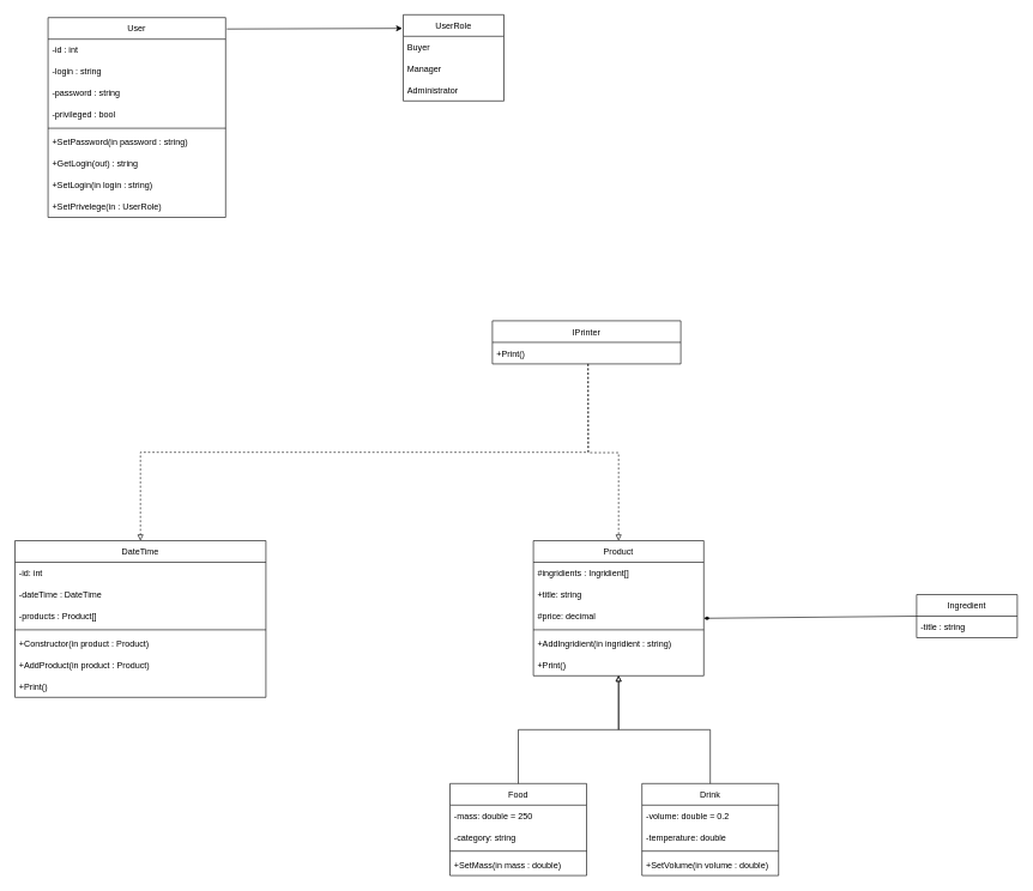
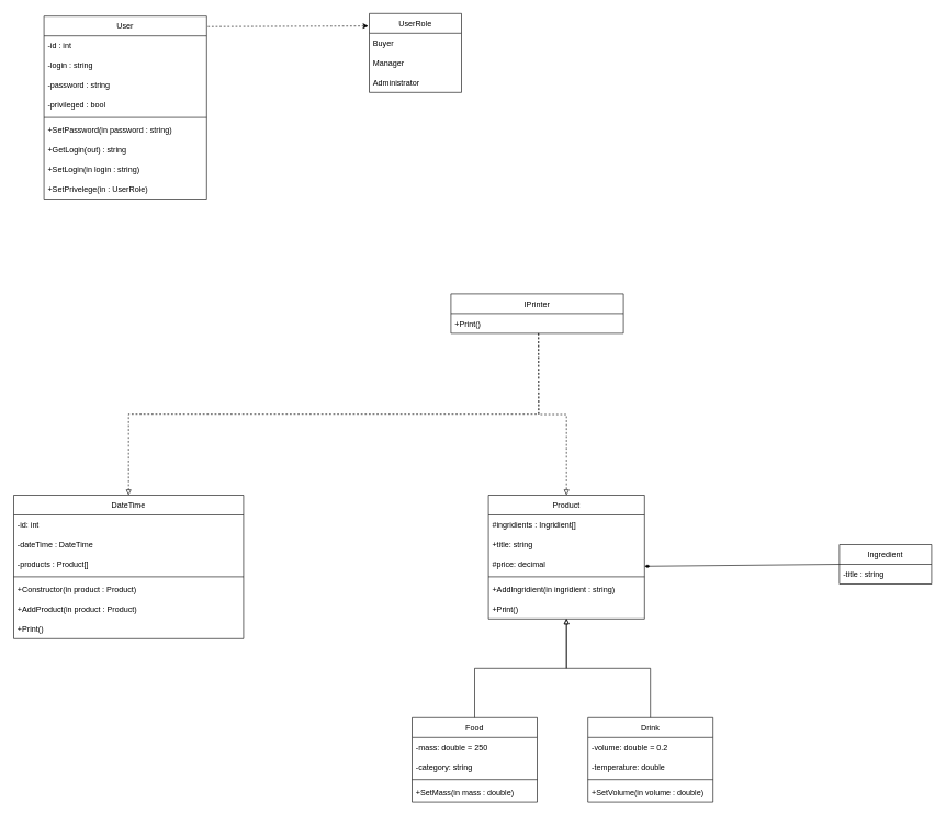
  <mxCell id="0" />
  <mxCell id="1" parent="0" />
  <mxCell id="2" value="Product" style="swimlane;fontStyle=0;childLayout=stackLayout;horizontal=1;startSize=30;horizontalStack=0;resizeParent=1;resizeParentMax=0;resizeLast=0;collapsible=1;marginBottom=0;" vertex="1" parent="1"><mxGeometry x="741" y="752" width="237" height="188" as="geometry" /></mxCell>
  <mxCell id="3" value="#ingridients : Ingridient[]" style="text;strokeColor=none;fillColor=none;align=left;verticalAlign=middle;spacingLeft=4;spacingRight=4;overflow=hidden;points=[[0,0.5],[1,0.5]];portConstraint=eastwest;rotatable=0;" vertex="1" parent="2"><mxGeometry y="30" width="237" height="30" as="geometry" /></mxCell>
  <mxCell id="4" value="+title: string" style="text;strokeColor=none;fillColor=none;align=left;verticalAlign=middle;spacingLeft=4;spacingRight=4;overflow=hidden;points=[[0,0.5],[1,0.5]];portConstraint=eastwest;rotatable=0;" vertex="1" parent="2"><mxGeometry y="60" width="237" height="30" as="geometry" /></mxCell>
  <mxCell id="5" value="#price: decimal" style="text;strokeColor=none;fillColor=none;align=left;verticalAlign=middle;spacingLeft=4;spacingRight=4;overflow=hidden;points=[[0,0.5],[1,0.5]];portConstraint=eastwest;rotatable=0;" vertex="1" parent="2"><mxGeometry y="90" width="237" height="30" as="geometry" /></mxCell>
  <mxCell id="6" value="" style="line;strokeWidth=1;fillColor=none;align=left;verticalAlign=middle;spacingTop=-1;spacingLeft=3;spacingRight=3;rotatable=0;labelPosition=right;points=[];portConstraint=eastwest;rounded=0;" vertex="1" parent="2"><mxGeometry y="120" width="237" height="8" as="geometry" /></mxCell>
  <mxCell id="7" value="+AddIngridient(in ingridient : string)" style="text;strokeColor=none;fillColor=none;align=left;verticalAlign=middle;spacingLeft=4;spacingRight=4;overflow=hidden;points=[[0,0.5],[1,0.5]];portConstraint=eastwest;rotatable=0;" vertex="1" parent="2"><mxGeometry y="128" width="237" height="30" as="geometry" /></mxCell>
  <mxCell id="8" value="+Print()" style="text;strokeColor=none;fillColor=none;align=left;verticalAlign=middle;spacingLeft=4;spacingRight=4;overflow=hidden;points=[[0,0.5],[1,0.5]];portConstraint=eastwest;rotatable=0;" vertex="1" parent="2"><mxGeometry y="158" width="237" height="30" as="geometry" /></mxCell>
  <mxCell id="9" value="Food" style="swimlane;fontStyle=0;childLayout=stackLayout;horizontal=1;startSize=30;horizontalStack=0;resizeParent=1;resizeParentMax=0;resizeLast=0;collapsible=1;marginBottom=0;" vertex="1" parent="1"><mxGeometry x="625" y="1090" width="190" height="128" as="geometry" /></mxCell>
  <mxCell id="10" value="-mass: double = 250" style="text;strokeColor=none;fillColor=none;align=left;verticalAlign=middle;spacingLeft=4;spacingRight=4;overflow=hidden;points=[[0,0.5],[1,0.5]];portConstraint=eastwest;rotatable=0;" vertex="1" parent="9"><mxGeometry y="30" width="190" height="30" as="geometry" /></mxCell>
  <mxCell id="11" value="-category: string" style="text;strokeColor=none;fillColor=none;align=left;verticalAlign=middle;spacingLeft=4;spacingRight=4;overflow=hidden;points=[[0,0.5],[1,0.5]];portConstraint=eastwest;rotatable=0;rounded=0;" vertex="1" parent="9"><mxGeometry y="60" width="190" height="30" as="geometry" /></mxCell>
  <mxCell id="12" value="" style="line;strokeWidth=1;fillColor=none;align=left;verticalAlign=middle;spacingTop=-1;spacingLeft=3;spacingRight=3;rotatable=0;labelPosition=right;points=[];portConstraint=eastwest;rounded=0;" vertex="1" parent="9"><mxGeometry y="90" width="190" height="8" as="geometry" /></mxCell>
  <mxCell id="13" value="+SetMass(in mass : double) " style="text;strokeColor=none;fillColor=none;align=left;verticalAlign=middle;spacingLeft=4;spacingRight=4;overflow=hidden;points=[[0,0.5],[1,0.5]];portConstraint=eastwest;rotatable=0;" vertex="1" parent="9"><mxGeometry y="98" width="190" height="30" as="geometry" /></mxCell>
  <mxCell id="14" value="Drink" style="swimlane;fontStyle=0;childLayout=stackLayout;horizontal=1;startSize=30;horizontalStack=0;resizeParent=1;resizeParentMax=0;resizeLast=0;collapsible=1;marginBottom=0;" vertex="1" parent="1"><mxGeometry x="892" y="1090" width="190" height="128" as="geometry" /></mxCell>
  <mxCell id="15" value="-volume: double = 0.2" style="text;strokeColor=none;fillColor=none;align=left;verticalAlign=middle;spacingLeft=4;spacingRight=4;overflow=hidden;points=[[0,0.5],[1,0.5]];portConstraint=eastwest;rotatable=0;" vertex="1" parent="14"><mxGeometry y="30" width="190" height="30" as="geometry" /></mxCell>
  <mxCell id="16" value="-temperature: double" style="text;strokeColor=none;fillColor=none;align=left;verticalAlign=middle;spacingLeft=4;spacingRight=4;overflow=hidden;points=[[0,0.5],[1,0.5]];portConstraint=eastwest;rotatable=0;" vertex="1" parent="14"><mxGeometry y="60" width="190" height="30" as="geometry" /></mxCell>
  <mxCell id="17" value="" style="line;strokeWidth=1;fillColor=none;align=left;verticalAlign=middle;spacingTop=-1;spacingLeft=3;spacingRight=3;rotatable=0;labelPosition=right;points=[];portConstraint=eastwest;rounded=0;" vertex="1" parent="14"><mxGeometry y="90" width="190" height="8" as="geometry" /></mxCell>
  <mxCell id="18" value="+SetVolume(in volume : double)" style="text;strokeColor=none;fillColor=none;align=left;verticalAlign=middle;spacingLeft=4;spacingRight=4;overflow=hidden;points=[[0,0.5],[1,0.5]];portConstraint=eastwest;rotatable=0;" vertex="1" parent="14"><mxGeometry y="98" width="190" height="30" as="geometry" /></mxCell>
  <mxCell id="19" value="" style="endArrow=block;html=1;rounded=0;endFill=0;exitX=0.5;exitY=0;exitDx=0;exitDy=0;edgeStyle=orthogonalEdgeStyle;entryX=0.5;entryY=0.978;entryDx=0;entryDy=0;entryPerimeter=0;" edge="1" parent="1" source="14" target="8"><mxGeometry width="50" height="50" relative="1" as="geometry"><mxPoint x="775" y="1360" as="sourcePoint" /><mxPoint x="859" y="969" as="targetPoint" /></mxGeometry></mxCell>
  <mxCell id="20" value="" style="endArrow=block;html=1;rounded=0;endFill=0;exitX=0.5;exitY=0;exitDx=0;exitDy=0;edgeStyle=orthogonalEdgeStyle;entryX=0.5;entryY=0.993;entryDx=0;entryDy=0;entryPerimeter=0;" edge="1" parent="1" source="9" target="8"><mxGeometry width="50" height="50" relative="1" as="geometry"><mxPoint x="685" y="1015" as="sourcePoint" /><mxPoint x="859" y="960" as="targetPoint" /></mxGeometry></mxCell>
  <mxCell id="21" value="DateTime" style="swimlane;fontStyle=0;childLayout=stackLayout;horizontal=1;startSize=30;horizontalStack=0;resizeParent=1;resizeParentMax=0;resizeLast=0;collapsible=1;marginBottom=0;rounded=0;strokeColor=default;fillColor=none;" vertex="1" parent="1"><mxGeometry x="20" y="752" width="349" height="218" as="geometry" /></mxCell>
  <mxCell id="22" value="-id: int" style="text;strokeColor=none;fillColor=none;align=left;verticalAlign=middle;spacingLeft=4;spacingRight=4;overflow=hidden;points=[[0,0.5],[1,0.5]];portConstraint=eastwest;rotatable=0;rounded=0;" vertex="1" parent="21"><mxGeometry y="30" width="349" height="30" as="geometry" /></mxCell>
  <mxCell id="23" value="-dateTime : DateTime" style="text;strokeColor=none;fillColor=none;align=left;verticalAlign=middle;spacingLeft=4;spacingRight=4;overflow=hidden;points=[[0,0.5],[1,0.5]];portConstraint=eastwest;rotatable=0;rounded=0;" vertex="1" parent="21"><mxGeometry y="60" width="349" height="30" as="geometry" /></mxCell>
  <mxCell id="24" value="-products : Product[]" style="text;strokeColor=none;fillColor=none;align=left;verticalAlign=middle;spacingLeft=4;spacingRight=4;overflow=hidden;points=[[0,0.5],[1,0.5]];portConstraint=eastwest;rotatable=0;rounded=0;" vertex="1" parent="21"><mxGeometry y="90" width="349" height="30" as="geometry" /></mxCell>
  <mxCell id="25" value="" style="line;strokeWidth=1;fillColor=none;align=left;verticalAlign=middle;spacingTop=-1;spacingLeft=3;spacingRight=3;rotatable=0;labelPosition=right;points=[];portConstraint=eastwest;rounded=0;" vertex="1" parent="21"><mxGeometry y="120" width="349" height="8" as="geometry" /></mxCell>
  <mxCell id="26" value="+Constructor(in product : Product)" style="text;strokeColor=none;fillColor=none;align=left;verticalAlign=middle;spacingLeft=4;spacingRight=4;overflow=hidden;points=[[0,0.5],[1,0.5]];portConstraint=eastwest;rotatable=0;rounded=0;" vertex="1" parent="21"><mxGeometry y="128" width="349" height="30" as="geometry" /></mxCell>
  <mxCell id="27" value="+AddProduct(in product : Product) " style="text;strokeColor=none;fillColor=none;align=left;verticalAlign=middle;spacingLeft=4;spacingRight=4;overflow=hidden;points=[[0,0.5],[1,0.5]];portConstraint=eastwest;rotatable=0;rounded=0;" vertex="1" parent="21"><mxGeometry y="158" width="349" height="30" as="geometry" /></mxCell>
  <mxCell id="28" value="+Print()" style="text;strokeColor=none;fillColor=none;align=left;verticalAlign=middle;spacingLeft=4;spacingRight=4;overflow=hidden;points=[[0,0.5],[1,0.5]];portConstraint=eastwest;rotatable=0;" vertex="1" parent="21"><mxGeometry y="188" width="349" height="30" as="geometry" /></mxCell>
  <mxCell id="29" value="Ingredient" style="swimlane;fontStyle=0;childLayout=stackLayout;horizontal=1;startSize=30;horizontalStack=0;resizeParent=1;resizeParentMax=0;resizeLast=0;collapsible=1;marginBottom=0;rounded=0;strokeColor=default;fillColor=none;" vertex="1" parent="1"><mxGeometry x="1274" y="827" width="140" height="60" as="geometry" /></mxCell>
  <mxCell id="30" value="-title : string" style="text;strokeColor=none;fillColor=none;align=left;verticalAlign=middle;spacingLeft=4;spacingRight=4;overflow=hidden;points=[[0,0.5],[1,0.5]];portConstraint=eastwest;rotatable=0;rounded=0;" vertex="1" parent="29"><mxGeometry y="30" width="140" height="30" as="geometry" /></mxCell>
  <mxCell id="31" value="" style="endArrow=none;html=1;rounded=0;endFill=0;entryX=0;entryY=0.5;entryDx=0;entryDy=0;exitX=1;exitY=0.6;exitDx=0;exitDy=0;exitPerimeter=0;startArrow=diamondThin;startFill=1;" edge="1" parent="1" source="5" target="29"><mxGeometry width="50" height="50" relative="1" as="geometry"><mxPoint x="1028" y="943" as="sourcePoint" /><mxPoint x="1352" y="784" as="targetPoint" /></mxGeometry></mxCell>
  <mxCell id="32" value="IPrinter" style="swimlane;fontStyle=0;childLayout=stackLayout;horizontal=1;startSize=30;horizontalStack=0;resizeParent=1;resizeParentMax=0;resizeLast=0;collapsible=1;marginBottom=0;rounded=0;strokeColor=default;fillColor=none;" vertex="1" parent="1"><mxGeometry x="684" y="446" width="262" height="60" as="geometry" /></mxCell>
  <mxCell id="33" value="+Print()" style="text;strokeColor=none;fillColor=none;align=left;verticalAlign=middle;spacingLeft=4;spacingRight=4;overflow=hidden;points=[[0,0.5],[1,0.5]];portConstraint=eastwest;rotatable=0;rounded=0;" vertex="1" parent="32"><mxGeometry y="30" width="262" height="30" as="geometry" /></mxCell>
  <mxCell id="34" value="" style="endArrow=block;html=1;rounded=0;endFill=0;exitX=0.508;exitY=1;exitDx=0;exitDy=0;entryX=0.5;entryY=0;entryDx=0;entryDy=0;dashed=1;exitPerimeter=0;edgeStyle=orthogonalEdgeStyle;" edge="1" parent="1" source="33" target="21"><mxGeometry width="50" height="50" relative="1" as="geometry"><mxPoint x="404" y="688.88" as="sourcePoint" /><mxPoint x="543.026" y="531" as="targetPoint" /></mxGeometry></mxCell>
  <mxCell id="35" value="" style="endArrow=block;html=1;rounded=0;endFill=0;entryX=0.5;entryY=0;entryDx=0;entryDy=0;dashed=1;edgeStyle=orthogonalEdgeStyle;" edge="1" parent="1" target="2"><mxGeometry width="50" height="50" relative="1" as="geometry"><mxPoint x="817" y="506" as="sourcePoint" /><mxPoint x="204.5" y="762" as="targetPoint" /></mxGeometry></mxCell>
  <mxCell id="36" value="User" style="swimlane;fontStyle=0;childLayout=stackLayout;horizontal=1;startSize=30;horizontalStack=0;resizeParent=1;resizeParentMax=0;resizeLast=0;collapsible=1;marginBottom=0;rounded=0;strokeColor=default;fillColor=none;" vertex="1" parent="1"><mxGeometry x="66" y="24" width="247" height="278" as="geometry" /></mxCell>
  <mxCell id="37" value="-id : int" style="text;strokeColor=none;fillColor=none;align=left;verticalAlign=middle;spacingLeft=4;spacingRight=4;overflow=hidden;points=[[0,0.5],[1,0.5]];portConstraint=eastwest;rotatable=0;rounded=0;" vertex="1" parent="36"><mxGeometry y="30" width="247" height="30" as="geometry" /></mxCell>
  <mxCell id="38" value="-login : string" style="text;strokeColor=none;fillColor=none;align=left;verticalAlign=middle;spacingLeft=4;spacingRight=4;overflow=hidden;points=[[0,0.5],[1,0.5]];portConstraint=eastwest;rotatable=0;rounded=0;" vertex="1" parent="36"><mxGeometry y="60" width="247" height="30" as="geometry" /></mxCell>
  <mxCell id="39" value="-password : string" style="text;strokeColor=none;fillColor=none;align=left;verticalAlign=middle;spacingLeft=4;spacingRight=4;overflow=hidden;points=[[0,0.5],[1,0.5]];portConstraint=eastwest;rotatable=0;rounded=0;" vertex="1" parent="36"><mxGeometry y="90" width="247" height="30" as="geometry" /></mxCell>
  <mxCell id="40" value="-privileged : bool" style="text;strokeColor=none;fillColor=none;align=left;verticalAlign=middle;spacingLeft=4;spacingRight=4;overflow=hidden;points=[[0,0.5],[1,0.5]];portConstraint=eastwest;rotatable=0;rounded=0;" vertex="1" parent="36"><mxGeometry y="120" width="247" height="30" as="geometry" /></mxCell>
  <mxCell id="41" value="" style="line;strokeWidth=1;fillColor=none;align=left;verticalAlign=middle;spacingTop=-1;spacingLeft=3;spacingRight=3;rotatable=0;labelPosition=right;points=[];portConstraint=eastwest;rounded=0;" vertex="1" parent="36"><mxGeometry y="150" width="247" height="8" as="geometry" /></mxCell>
  <mxCell id="42" value="+SetPassword(in password : string)" style="text;strokeColor=none;fillColor=none;align=left;verticalAlign=middle;spacingLeft=4;spacingRight=4;overflow=hidden;points=[[0,0.5],[1,0.5]];portConstraint=eastwest;rotatable=0;rounded=0;" vertex="1" parent="36"><mxGeometry y="158" width="247" height="30" as="geometry" /></mxCell>
  <mxCell id="43" value="+GetLogin(out) : string" style="text;strokeColor=none;fillColor=none;align=left;verticalAlign=middle;spacingLeft=4;spacingRight=4;overflow=hidden;points=[[0,0.5],[1,0.5]];portConstraint=eastwest;rotatable=0;rounded=0;" vertex="1" parent="36"><mxGeometry y="188" width="247" height="30" as="geometry" /></mxCell>
  <mxCell id="44" value="+SetLogin(in login : string)" style="text;strokeColor=none;fillColor=none;align=left;verticalAlign=middle;spacingLeft=4;spacingRight=4;overflow=hidden;points=[[0,0.5],[1,0.5]];portConstraint=eastwest;rotatable=0;rounded=0;" vertex="1" parent="36"><mxGeometry y="218" width="247" height="30" as="geometry" /></mxCell>
  <mxCell id="45" value="+SetPrivelege(in : UserRole)" style="text;strokeColor=none;fillColor=none;align=left;verticalAlign=middle;spacingLeft=4;spacingRight=4;overflow=hidden;points=[[0,0.5],[1,0.5]];portConstraint=eastwest;rotatable=0;rounded=0;" vertex="1" parent="36"><mxGeometry y="248" width="247" height="30" as="geometry" /></mxCell>
  <mxCell id="46" value="UserRole" style="swimlane;fontStyle=0;childLayout=stackLayout;horizontal=1;startSize=30;horizontalStack=0;resizeParent=1;resizeParentMax=0;resizeLast=0;collapsible=1;marginBottom=0;rounded=0;strokeColor=default;fillColor=none;" vertex="1" parent="1"><mxGeometry x="560" y="20" width="140" height="120" as="geometry" /></mxCell>
  <mxCell id="47" value="Buyer" style="text;strokeColor=none;fillColor=none;align=left;verticalAlign=middle;spacingLeft=4;spacingRight=4;overflow=hidden;points=[[0,0.5],[1,0.5]];portConstraint=eastwest;rotatable=0;rounded=0;" vertex="1" parent="46"><mxGeometry y="30" width="140" height="30" as="geometry" /></mxCell>
  <mxCell id="48" value="Manager" style="text;strokeColor=none;fillColor=none;align=left;verticalAlign=middle;spacingLeft=4;spacingRight=4;overflow=hidden;points=[[0,0.5],[1,0.5]];portConstraint=eastwest;rotatable=0;rounded=0;" vertex="1" parent="46"><mxGeometry y="60" width="140" height="30" as="geometry" /></mxCell>
  <mxCell id="49" value="Administrator" style="text;strokeColor=none;fillColor=none;align=left;verticalAlign=middle;spacingLeft=4;spacingRight=4;overflow=hidden;points=[[0,0.5],[1,0.5]];portConstraint=eastwest;rotatable=0;rounded=0;" vertex="1" parent="46"><mxGeometry y="90" width="140" height="30" as="geometry" /></mxCell>
- <mxCell id="50" value="" style="endArrow=classic;html=1;rounded=0;entryX=-0.01;entryY=0.158;entryDx=0;entryDy=0;entryPerimeter=0;exitX=1.007;exitY=0.057;exitDx=0;exitDy=0;exitPerimeter=0;endFill=1;dashed=0;" edge="1" parent="1" source="36" target="46"><mxGeometry width="50" height="50" relative="1" as="geometry"><mxPoint x="341" y="194" as="sourcePoint" /><mxPoint x="391" y="144" as="targetPoint" /></mxGeometry></mxCell>
+ <mxCell id="50" value="" style="endArrow=classic;html=1;rounded=0;entryX=-0.01;entryY=0.158;entryDx=0;entryDy=0;entryPerimeter=0;exitX=1.007;exitY=0.057;exitDx=0;exitDy=0;exitPerimeter=0;endFill=1;dashed=1;" edge="1" parent="1" source="36" target="46"><mxGeometry width="50" height="50" relative="1" as="geometry"><mxPoint x="341" y="194" as="sourcePoint" /><mxPoint x="391" y="144" as="targetPoint" /></mxGeometry></mxCell>
